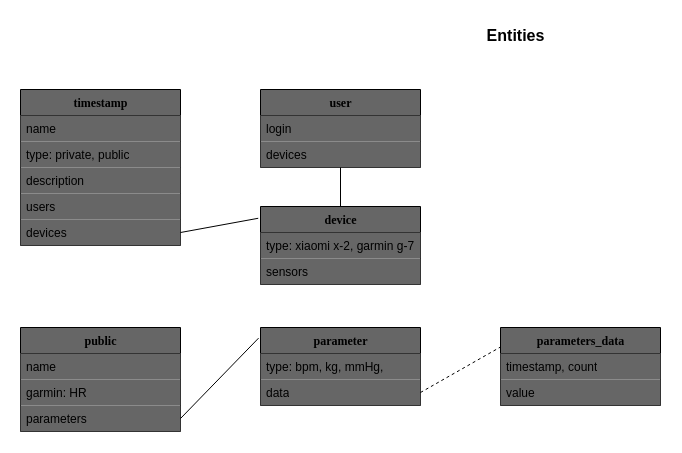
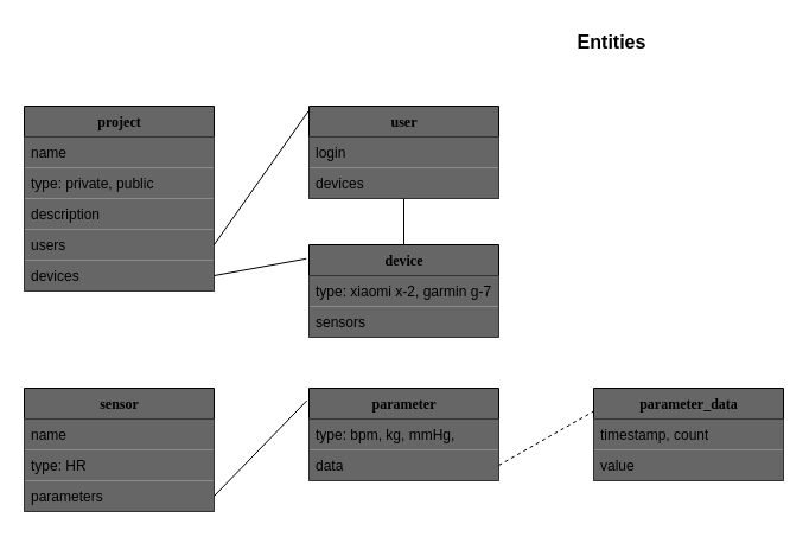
  <mxCell id="0" />
  <mxCell id="1" parent="0" />
- <mxCell id="2" value="timestamp" style="swimlane;html=1;fontStyle=1;align=center;verticalAlign=top;childLayout=stackLayout;horizontal=1;startSize=26;horizontalStack=0;resizeParent=1;resizeLast=0;collapsible=1;marginBottom=0;swimlaneFillColor=#ffffff;rounded=0;shadow=0;comic=0;labelBackgroundColor=none;strokeWidth=1;fillColor=#666666;fontFamily=Verdana;fontSize=12" parent="1" vertex="1"><mxGeometry x="20" y="89" width="160" height="156" as="geometry" /></mxCell>
+ <mxCell id="2" value="project" style="swimlane;html=1;fontStyle=1;align=center;verticalAlign=top;childLayout=stackLayout;horizontal=1;startSize=26;horizontalStack=0;resizeParent=1;resizeLast=0;collapsible=1;marginBottom=0;swimlaneFillColor=#ffffff;rounded=0;shadow=0;comic=0;labelBackgroundColor=none;strokeWidth=1;fillColor=#666666;fontFamily=Verdana;fontSize=12" parent="1" vertex="1"><mxGeometry x="20" y="89" width="160" height="156" as="geometry" /></mxCell>
  <mxCell id="3" value="name" style="text;html=1;strokeColor=none;fillColor=#666666;align=left;verticalAlign=top;spacingLeft=4;spacingRight=4;whiteSpace=wrap;overflow=hidden;rotatable=0;points=[[0,0.5],[1,0.5]];portConstraint=eastwest;" parent="2" vertex="1"><mxGeometry y="26" width="160" height="26" as="geometry" /></mxCell>
  <mxCell id="4" value="type: private, public" style="text;html=1;strokeColor=none;fillColor=#666666;align=left;verticalAlign=top;spacingLeft=4;spacingRight=4;whiteSpace=wrap;overflow=hidden;rotatable=0;points=[[0,0.5],[1,0.5]];portConstraint=eastwest;" parent="2" vertex="1"><mxGeometry y="52" width="160" height="26" as="geometry" /></mxCell>
  <mxCell id="5" value="description" style="text;html=1;strokeColor=none;fillColor=#666666;align=left;verticalAlign=top;spacingLeft=4;spacingRight=4;whiteSpace=wrap;overflow=hidden;rotatable=0;points=[[0,0.5],[1,0.5]];portConstraint=eastwest;" vertex="1" parent="2"><mxGeometry y="78" width="160" height="26" as="geometry" /></mxCell>
  <mxCell id="6" value="users" style="text;html=1;strokeColor=none;fillColor=#666666;align=left;verticalAlign=top;spacingLeft=4;spacingRight=4;whiteSpace=wrap;overflow=hidden;rotatable=0;points=[[0,0.5],[1,0.5]];portConstraint=eastwest;" vertex="1" parent="2"><mxGeometry y="104" width="160" height="26" as="geometry" /></mxCell>
  <mxCell id="7" value="devices" style="text;html=1;strokeColor=none;fillColor=#666666;align=left;verticalAlign=top;spacingLeft=4;spacingRight=4;whiteSpace=wrap;overflow=hidden;rotatable=0;points=[[0,0.5],[1,0.5]];portConstraint=eastwest;" parent="2" vertex="1"><mxGeometry y="130" width="160" height="26" as="geometry" /></mxCell>
  <mxCell id="8" value="" style="line;html=1;strokeWidth=1;fillColor=#666666;align=left;verticalAlign=middle;spacingTop=-1;spacingLeft=3;spacingRight=3;rotatable=0;labelPosition=right;points=[];portConstraint=eastwest;" parent="2" vertex="1"><mxGeometry y="156" width="160" as="geometry" /></mxCell>
  <mxCell id="9" style="edgeStyle=orthogonalEdgeStyle;rounded=0;orthogonalLoop=1;jettySize=auto;html=1;exitX=0.5;exitY=1;exitDx=0;exitDy=0;entryX=0.501;entryY=0.393;entryDx=0;entryDy=0;entryPerimeter=0;fillColor=#666666;" parent="2" source="2" target="8" edge="1"><mxGeometry relative="1" as="geometry" /></mxCell>
  <mxCell id="10" value="user" style="swimlane;html=1;fontStyle=1;align=center;verticalAlign=top;childLayout=stackLayout;horizontal=1;startSize=26;horizontalStack=0;resizeParent=1;resizeLast=0;collapsible=1;marginBottom=0;swimlaneFillColor=#ffffff;rounded=0;shadow=0;comic=0;labelBackgroundColor=none;strokeWidth=1;fillColor=#666666;fontFamily=Verdana;fontSize=12" parent="1" vertex="1"><mxGeometry x="260" y="89" width="160" height="78" as="geometry"><mxRectangle x="430" y="83" width="90" height="30" as="alternateBounds" /></mxGeometry></mxCell>
  <mxCell id="11" value="login" style="text;html=1;strokeColor=none;fillColor=#666666;align=left;verticalAlign=top;spacingLeft=4;spacingRight=4;whiteSpace=wrap;overflow=hidden;rotatable=0;points=[[0,0.5],[1,0.5]];portConstraint=eastwest;" parent="10" vertex="1"><mxGeometry y="26" width="160" height="26" as="geometry" /></mxCell>
  <mxCell id="12" value="devices" style="text;html=1;strokeColor=none;fillColor=#666666;align=left;verticalAlign=top;spacingLeft=4;spacingRight=4;whiteSpace=wrap;overflow=hidden;rotatable=0;points=[[0,0.5],[1,0.5]];portConstraint=eastwest;" parent="10" vertex="1"><mxGeometry y="52" width="160" height="26" as="geometry" /></mxCell>
+ <mxCell id="13" style="rounded=0;orthogonalLoop=1;jettySize=auto;html=1;fillColor=#666666;endArrow=none;endFill=0;exitX=-0.004;exitY=0.057;exitDx=0;exitDy=0;exitPerimeter=0;entryX=1;entryY=0.5;entryDx=0;entryDy=0;" parent="1" source="10" target="6" edge="1"><mxGeometry relative="1" as="geometry"><mxPoint x="280" y="136" as="sourcePoint" /><mxPoint x="200" y="196" as="targetPoint" /></mxGeometry></mxCell>
  <mxCell id="14" value="device" style="swimlane;html=1;fontStyle=1;align=center;verticalAlign=top;childLayout=stackLayout;horizontal=1;startSize=26;horizontalStack=0;resizeParent=1;resizeLast=0;collapsible=1;marginBottom=0;swimlaneFillColor=#ffffff;rounded=0;shadow=0;comic=0;labelBackgroundColor=none;strokeWidth=1;fillColor=#666666;fontFamily=Verdana;fontSize=12" parent="1" vertex="1"><mxGeometry x="260" y="206" width="160" height="78" as="geometry" /></mxCell>
  <mxCell id="15" value="type: xiaomi x-2, garmin g-7" style="text;html=1;strokeColor=none;fillColor=#666666;align=left;verticalAlign=top;spacingLeft=4;spacingRight=4;whiteSpace=wrap;overflow=hidden;rotatable=0;points=[[0,0.5],[1,0.5]];portConstraint=eastwest;" parent="14" vertex="1"><mxGeometry y="26" width="160" height="26" as="geometry" /></mxCell>
  <mxCell id="16" value="sensors" style="text;html=1;strokeColor=none;fillColor=#666666;align=left;verticalAlign=top;spacingLeft=4;spacingRight=4;whiteSpace=wrap;overflow=hidden;rotatable=0;points=[[0,0.5],[1,0.5]];portConstraint=eastwest;" parent="14" vertex="1"><mxGeometry y="52" width="160" height="26" as="geometry" /></mxCell>
  <mxCell id="17" value="" style="line;html=1;strokeWidth=1;fillColor=#666666;align=left;verticalAlign=middle;spacingTop=-1;spacingLeft=3;spacingRight=3;rotatable=0;labelPosition=right;points=[];portConstraint=eastwest;" parent="14" vertex="1"><mxGeometry y="78" width="160" as="geometry" /></mxCell>
- <mxCell id="18" value="parameters_data" style="swimlane;html=1;fontStyle=1;align=center;verticalAlign=top;childLayout=stackLayout;horizontal=1;startSize=26;horizontalStack=0;resizeParent=1;resizeLast=0;collapsible=1;marginBottom=0;swimlaneFillColor=#ffffff;rounded=0;shadow=0;comic=0;labelBackgroundColor=none;strokeWidth=1;fillColor=#666666;fontFamily=Verdana;fontSize=12" parent="1" vertex="1"><mxGeometry x="500" y="327" width="160" height="78" as="geometry" /></mxCell>
+ <mxCell id="18" value="parameter_data" style="swimlane;html=1;fontStyle=1;align=center;verticalAlign=top;childLayout=stackLayout;horizontal=1;startSize=26;horizontalStack=0;resizeParent=1;resizeLast=0;collapsible=1;marginBottom=0;swimlaneFillColor=#ffffff;rounded=0;shadow=0;comic=0;labelBackgroundColor=none;strokeWidth=1;fillColor=#666666;fontFamily=Verdana;fontSize=12" parent="1" vertex="1"><mxGeometry x="500" y="327" width="160" height="78" as="geometry" /></mxCell>
  <mxCell id="19" value="timestamp, count" style="text;html=1;strokeColor=none;fillColor=#666666;align=left;verticalAlign=top;spacingLeft=4;spacingRight=4;whiteSpace=wrap;overflow=hidden;rotatable=0;points=[[0,0.5],[1,0.5]];portConstraint=eastwest;" parent="18" vertex="1"><mxGeometry y="26" width="160" height="26" as="geometry" /></mxCell>
  <mxCell id="20" value="value" style="text;html=1;strokeColor=none;fillColor=#666666;align=left;verticalAlign=top;spacingLeft=4;spacingRight=4;whiteSpace=wrap;overflow=hidden;rotatable=0;points=[[0,0.5],[1,0.5]];portConstraint=eastwest;" parent="18" vertex="1"><mxGeometry y="52" width="160" height="26" as="geometry" /></mxCell>
  <mxCell id="21" value="" style="line;html=1;strokeWidth=1;fillColor=#666666;align=left;verticalAlign=middle;spacingTop=-1;spacingLeft=3;spacingRight=3;rotatable=0;labelPosition=right;points=[];portConstraint=eastwest;" parent="18" vertex="1"><mxGeometry y="78" width="160" as="geometry" /></mxCell>
  <mxCell id="22" style="edgeStyle=orthogonalEdgeStyle;rounded=0;orthogonalLoop=1;jettySize=auto;html=1;exitX=0.5;exitY=1;exitDx=0;exitDy=0;entryX=0.501;entryY=0.393;entryDx=0;entryDy=0;entryPerimeter=0;fillColor=#666666;" parent="18" source="18" target="21" edge="1"><mxGeometry relative="1" as="geometry" /></mxCell>
  <mxCell id="23" value="parameter" style="swimlane;html=1;fontStyle=1;align=center;verticalAlign=top;childLayout=stackLayout;horizontal=1;startSize=26;horizontalStack=0;resizeParent=1;resizeLast=0;collapsible=1;marginBottom=0;swimlaneFillColor=#ffffff;rounded=0;shadow=0;comic=0;labelBackgroundColor=none;strokeWidth=1;fillColor=#666666;fontFamily=Verdana;fontSize=12" parent="1" vertex="1"><mxGeometry x="260" y="327" width="160" height="78" as="geometry"><mxRectangle x="430" y="83" width="90" height="30" as="alternateBounds" /></mxGeometry></mxCell>
  <mxCell id="24" value="type: bpm, kg, mmHg,&amp;nbsp;" style="text;html=1;strokeColor=none;fillColor=#666666;align=left;verticalAlign=top;spacingLeft=4;spacingRight=4;whiteSpace=wrap;overflow=hidden;rotatable=0;points=[[0,0.5],[1,0.5]];portConstraint=eastwest;" parent="23" vertex="1"><mxGeometry y="26" width="160" height="26" as="geometry" /></mxCell>
  <mxCell id="25" value="data" style="text;html=1;strokeColor=none;fillColor=#666666;align=left;verticalAlign=top;spacingLeft=4;spacingRight=4;whiteSpace=wrap;overflow=hidden;rotatable=0;points=[[0,0.5],[1,0.5]];portConstraint=eastwest;" parent="23" vertex="1"><mxGeometry y="52" width="160" height="26" as="geometry" /></mxCell>
- <mxCell id="26" value="public" style="swimlane;html=1;fontStyle=1;align=center;verticalAlign=top;childLayout=stackLayout;horizontal=1;startSize=26;horizontalStack=0;resizeParent=1;resizeLast=0;collapsible=1;marginBottom=0;swimlaneFillColor=#ffffff;rounded=0;shadow=0;comic=0;labelBackgroundColor=none;strokeWidth=1;fillColor=#666666;fontFamily=Verdana;fontSize=12" parent="1" vertex="1"><mxGeometry x="20" y="327" width="160" height="104" as="geometry"><mxRectangle x="430" y="83" width="90" height="30" as="alternateBounds" /></mxGeometry></mxCell>
+ <mxCell id="26" value="sensor" style="swimlane;html=1;fontStyle=1;align=center;verticalAlign=top;childLayout=stackLayout;horizontal=1;startSize=26;horizontalStack=0;resizeParent=1;resizeLast=0;collapsible=1;marginBottom=0;swimlaneFillColor=#ffffff;rounded=0;shadow=0;comic=0;labelBackgroundColor=none;strokeWidth=1;fillColor=#666666;fontFamily=Verdana;fontSize=12" parent="1" vertex="1"><mxGeometry x="20" y="327" width="160" height="104" as="geometry"><mxRectangle x="430" y="83" width="90" height="30" as="alternateBounds" /></mxGeometry></mxCell>
  <mxCell id="27" value="name" style="text;html=1;strokeColor=none;fillColor=#666666;align=left;verticalAlign=top;spacingLeft=4;spacingRight=4;whiteSpace=wrap;overflow=hidden;rotatable=0;points=[[0,0.5],[1,0.5]];portConstraint=eastwest;" parent="26" vertex="1"><mxGeometry y="26" width="160" height="26" as="geometry" /></mxCell>
- <mxCell id="28" value="garmin: HR" style="text;html=1;strokeColor=none;fillColor=#666666;align=left;verticalAlign=top;spacingLeft=4;spacingRight=4;whiteSpace=wrap;overflow=hidden;rotatable=0;points=[[0,0.5],[1,0.5]];portConstraint=eastwest;" parent="26" vertex="1"><mxGeometry y="52" width="160" height="26" as="geometry" /></mxCell>
+ <mxCell id="28" value="type: HR" style="text;html=1;strokeColor=none;fillColor=#666666;align=left;verticalAlign=top;spacingLeft=4;spacingRight=4;whiteSpace=wrap;overflow=hidden;rotatable=0;points=[[0,0.5],[1,0.5]];portConstraint=eastwest;" parent="26" vertex="1"><mxGeometry y="52" width="160" height="26" as="geometry" /></mxCell>
  <mxCell id="29" value="parameters" style="text;html=1;strokeColor=none;fillColor=#666666;align=left;verticalAlign=top;spacingLeft=4;spacingRight=4;whiteSpace=wrap;overflow=hidden;rotatable=0;points=[[0,0.5],[1,0.5]];portConstraint=eastwest;" parent="26" vertex="1"><mxGeometry y="78" width="160" height="26" as="geometry" /></mxCell>
  <mxCell id="30" style="rounded=0;orthogonalLoop=1;jettySize=auto;html=1;fillColor=#666666;endArrow=none;endFill=0;" edge="1" parent="1" source="12" target="14"><mxGeometry relative="1" as="geometry"><mxPoint x="269.36" y="109.374" as="sourcePoint" /><mxPoint x="150" y="216" as="targetPoint" /></mxGeometry></mxCell>
  <mxCell id="31" style="rounded=0;orthogonalLoop=1;jettySize=auto;html=1;fillColor=#666666;endArrow=none;endFill=0;entryX=-0.014;entryY=0.151;entryDx=0;entryDy=0;exitX=1;exitY=0.5;exitDx=0;exitDy=0;entryPerimeter=0;" edge="1" parent="1" source="7" target="14"><mxGeometry relative="1" as="geometry"><mxPoint x="220" y="286" as="sourcePoint" /><mxPoint x="189.52" y="350.378" as="targetPoint" /></mxGeometry></mxCell>
  <mxCell id="32" style="rounded=0;orthogonalLoop=1;jettySize=auto;html=1;fillColor=#666666;endArrow=none;endFill=0;entryX=-0.012;entryY=0.136;entryDx=0;entryDy=0;exitX=1;exitY=0.5;exitDx=0;exitDy=0;entryPerimeter=0;" edge="1" parent="1" source="29" target="23"><mxGeometry relative="1" as="geometry"><mxPoint x="189.68" y="346.568" as="sourcePoint" /><mxPoint x="270" y="281" as="targetPoint" /></mxGeometry></mxCell>
  <mxCell id="33" style="rounded=0;orthogonalLoop=1;jettySize=auto;html=1;fillColor=#666666;endArrow=none;endFill=0;entryX=0;entryY=0.25;entryDx=0;entryDy=0;exitX=1;exitY=0.5;exitDx=0;exitDy=0;dashed=1;" edge="1" parent="1" source="25" target="18"><mxGeometry relative="1" as="geometry"><mxPoint x="190" y="428" as="sourcePoint" /><mxPoint x="268.08" y="351.144" as="targetPoint" /></mxGeometry></mxCell>
  <mxCell id="34" value="Entities" style="text;html=1;resizable=0;autosize=1;align=center;verticalAlign=middle;points=[];fillColor=none;strokeColor=none;rounded=0;fontStyle=1;fontSize=16;" vertex="1" parent="1"><mxGeometry x="475" y="20" width="80" height="30" as="geometry" /></mxCell>
